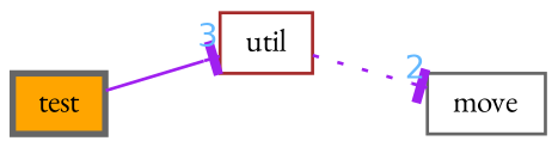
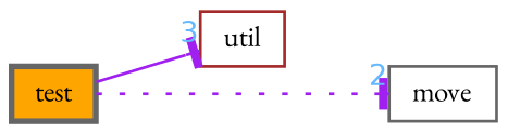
  digraph {
    compound=true
    fontname="EB Garamond"
    rankdir=LR
    node [color=gray40 fillcolor=white fontname="EB Garamond" fontsize=10 shape=box style=filled]
    edge [arrowhead=tee color=purple fontcolor=steelblue1 fontname="EB Garamond" fontsize=10 labeldistance=1.5 labelfontname=Helvetica labelfontsize=10]
    n1 [fillcolor=orange height=0.2 label=test style="filled,bold" width=0.4]
    n2 [color=brown height=0.2 label=util width=0.4]
    n3 [height=0.2 label=move width=0.4]
    n1 -> n2 [headlabel=3 style=solid]
-   n2 -> n3 [headlabel=2 style=dotted]
+   n1 -> n3 [headlabel=2 style=dotted]
  }
